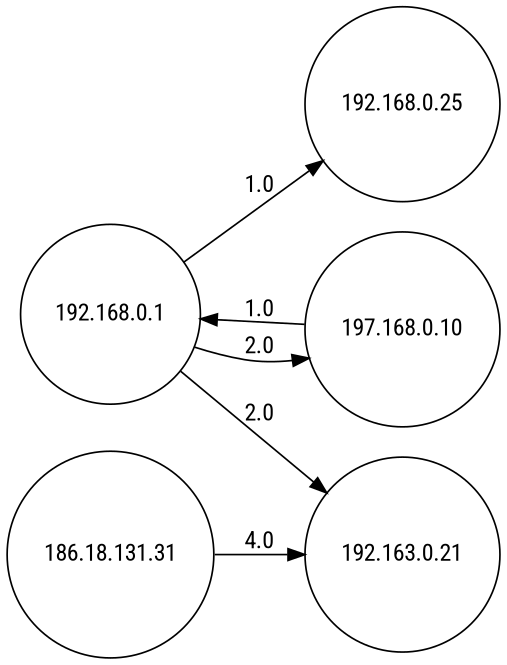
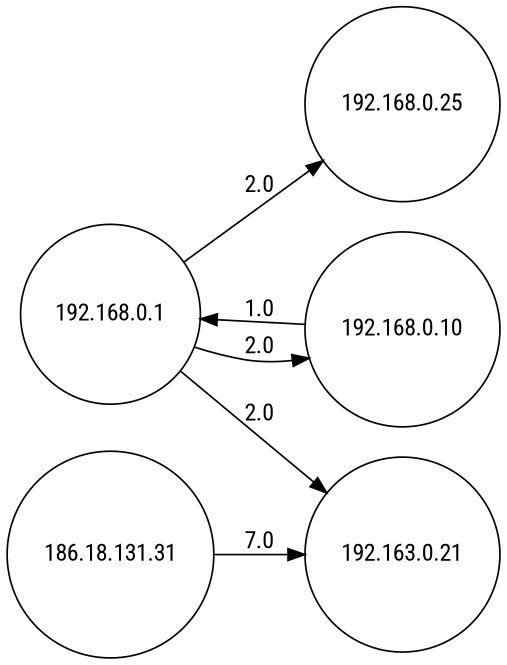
  digraph {
    fontname="Roboto Condensed"
    rankdir=LR
    node [fontname="Roboto Condensed" shape=circle]
    edge [fontname="Roboto Condensed"]
    n1 [label="192.168.0.25"]
    n2 [label="192.168.0.1"]
    n3 [label="192.163.0.21"]
-   n4 [label="197.168.0.10"]
+   n4 [label="192.168.0.10"]
    n5 [label="186.18.131.31"]
-   n2 -> n1 [label=1.0]
+   n2 -> n1 [label=2.0]
    n2 -> n3 [label=2.0]
    n2 -> n4 [label=2.0]
    n4 -> n2 [label=1.0]
-   n5 -> n3 [label=4.0]
+   n5 -> n3 [label=7.0]
  }
